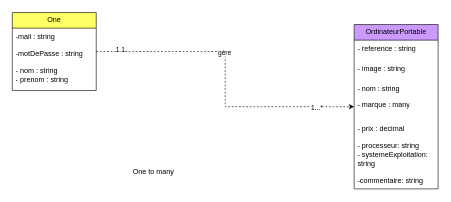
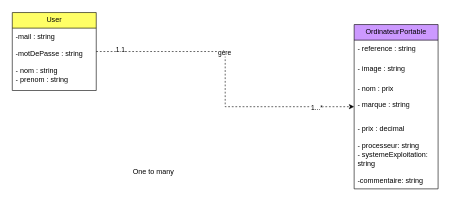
  <mxCell id="0" />
  <mxCell id="1" parent="0" />
  <mxCell id="2" style="edgeStyle=orthogonalEdgeStyle;rounded=0;orthogonalLoop=1;jettySize=auto;html=1;dashed=1;" parent="1" source="6" target="8" edge="1"><mxGeometry relative="1" as="geometry" /></mxCell>
  <mxCell id="3" value="gère" style="edgeLabel;html=1;align=center;verticalAlign=middle;resizable=0;points=[];" parent="2" vertex="1" connectable="0"><mxGeometry x="-0.185" y="-1" relative="1" as="geometry"><mxPoint as="offset" /></mxGeometry></mxCell>
  <mxCell id="4" value="1...*" style="edgeLabel;html=1;align=center;verticalAlign=middle;resizable=0;points=[];" parent="2" vertex="1" connectable="0"><mxGeometry x="0.759" y="-1" relative="1" as="geometry"><mxPoint as="offset" /></mxGeometry></mxCell>
  <mxCell id="5" value="1.1" style="edgeLabel;html=1;align=center;verticalAlign=middle;resizable=0;points=[];" vertex="1" connectable="0" parent="2"><mxGeometry x="-0.851" y="3" relative="1" as="geometry"><mxPoint as="offset" /></mxGeometry></mxCell>
- <mxCell id="6" value="One" style="swimlane;fontStyle=0;childLayout=stackLayout;horizontal=1;startSize=26;fillColor=#FFFF66;horizontalStack=0;resizeParent=1;resizeParentMax=0;resizeLast=0;collapsible=1;marginBottom=0;whiteSpace=wrap;html=1;" parent="1" vertex="1"><mxGeometry x="20" y="20" width="140" height="130" as="geometry" /></mxCell>
+ <mxCell id="6" value="User" style="swimlane;fontStyle=0;childLayout=stackLayout;horizontal=1;startSize=26;fillColor=#FFFF66;horizontalStack=0;resizeParent=1;resizeParentMax=0;resizeLast=0;collapsible=1;marginBottom=0;whiteSpace=wrap;html=1;" parent="1" vertex="1"><mxGeometry x="20" y="20" width="140" height="130" as="geometry" /></mxCell>
  <mxCell id="7" value="-mail : string&lt;br&gt;&lt;br&gt;-motDePasse : string&lt;br&gt;&lt;br&gt;- nom : string&lt;br&gt;- prenom : string" style="text;strokeColor=none;fillColor=none;align=left;verticalAlign=top;spacingLeft=4;spacingRight=4;overflow=hidden;rotatable=0;points=[[0,0.5],[1,0.5]];portConstraint=eastwest;whiteSpace=wrap;html=1;" parent="6" vertex="1"><mxGeometry y="26" width="140" height="104" as="geometry" /></mxCell>
  <mxCell id="8" value="OrdinateurPortable" style="swimlane;fontStyle=0;childLayout=stackLayout;horizontal=1;startSize=26;fillColor=#CC99FF;horizontalStack=0;resizeParent=1;resizeParentMax=0;resizeLast=0;collapsible=1;marginBottom=0;whiteSpace=wrap;html=1;" parent="1" vertex="1"><mxGeometry x="590" y="40" width="140" height="274" as="geometry" /></mxCell>
  <mxCell id="9" value="- reference : string" style="text;strokeColor=none;fillColor=none;align=left;verticalAlign=top;spacingLeft=4;spacingRight=4;overflow=hidden;rotatable=0;points=[[0,0.5],[1,0.5]];portConstraint=eastwest;whiteSpace=wrap;html=1;" parent="8" vertex="1"><mxGeometry y="26" width="140" height="34" as="geometry" /></mxCell>
  <mxCell id="10" value="- image : string" style="text;strokeColor=none;fillColor=none;align=left;verticalAlign=top;spacingLeft=4;spacingRight=4;overflow=hidden;rotatable=0;points=[[0,0.5],[1,0.5]];portConstraint=eastwest;whiteSpace=wrap;html=1;" parent="8" vertex="1"><mxGeometry y="60" width="140" height="34" as="geometry" /></mxCell>
- <mxCell id="11" value="- nom : string" style="text;strokeColor=none;fillColor=none;align=left;verticalAlign=top;spacingLeft=4;spacingRight=4;overflow=hidden;rotatable=0;points=[[0,0.5],[1,0.5]];portConstraint=eastwest;whiteSpace=wrap;html=1;" parent="8" vertex="1"><mxGeometry y="94" width="140" height="26" as="geometry" /></mxCell>
- <mxCell id="12" value="- marque : many" style="text;strokeColor=none;fillColor=none;align=left;verticalAlign=top;spacingLeft=4;spacingRight=4;overflow=hidden;rotatable=0;points=[[0,0.5],[1,0.5]];portConstraint=eastwest;whiteSpace=wrap;html=1;" parent="8" vertex="1"><mxGeometry y="120" width="140" height="26" as="geometry" /></mxCell>
+ <mxCell id="11" value="- nom : prix" style="text;strokeColor=none;fillColor=none;align=left;verticalAlign=top;spacingLeft=4;spacingRight=4;overflow=hidden;rotatable=0;points=[[0,0.5],[1,0.5]];portConstraint=eastwest;whiteSpace=wrap;html=1;" parent="8" vertex="1"><mxGeometry y="94" width="140" height="26" as="geometry" /></mxCell>
+ <mxCell id="12" value="- marque : string" style="text;strokeColor=none;fillColor=none;align=left;verticalAlign=top;spacingLeft=4;spacingRight=4;overflow=hidden;rotatable=0;points=[[0,0.5],[1,0.5]];portConstraint=eastwest;whiteSpace=wrap;html=1;" parent="8" vertex="1"><mxGeometry y="120" width="140" height="26" as="geometry" /></mxCell>
  <mxCell id="13" value="&lt;br&gt;- prix : decimal&lt;br&gt;&lt;br&gt;- processeur: string&lt;br&gt;- systemeExploitation: string&lt;br&gt;&lt;br&gt;-commentaire: string" style="text;strokeColor=none;fillColor=none;align=left;verticalAlign=top;spacingLeft=4;spacingRight=4;overflow=hidden;rotatable=0;points=[[0,0.5],[1,0.5]];portConstraint=eastwest;whiteSpace=wrap;html=1;" parent="8" vertex="1"><mxGeometry y="146" width="140" height="128" as="geometry" /></mxCell>
  <mxCell id="14" value="One to many" style="text;html=1;align=center;verticalAlign=middle;resizable=0;points=[];autosize=1;strokeColor=none;fillColor=none;" parent="1" vertex="1"><mxGeometry x="210" y="270" width="90" height="30" as="geometry" /></mxCell>
